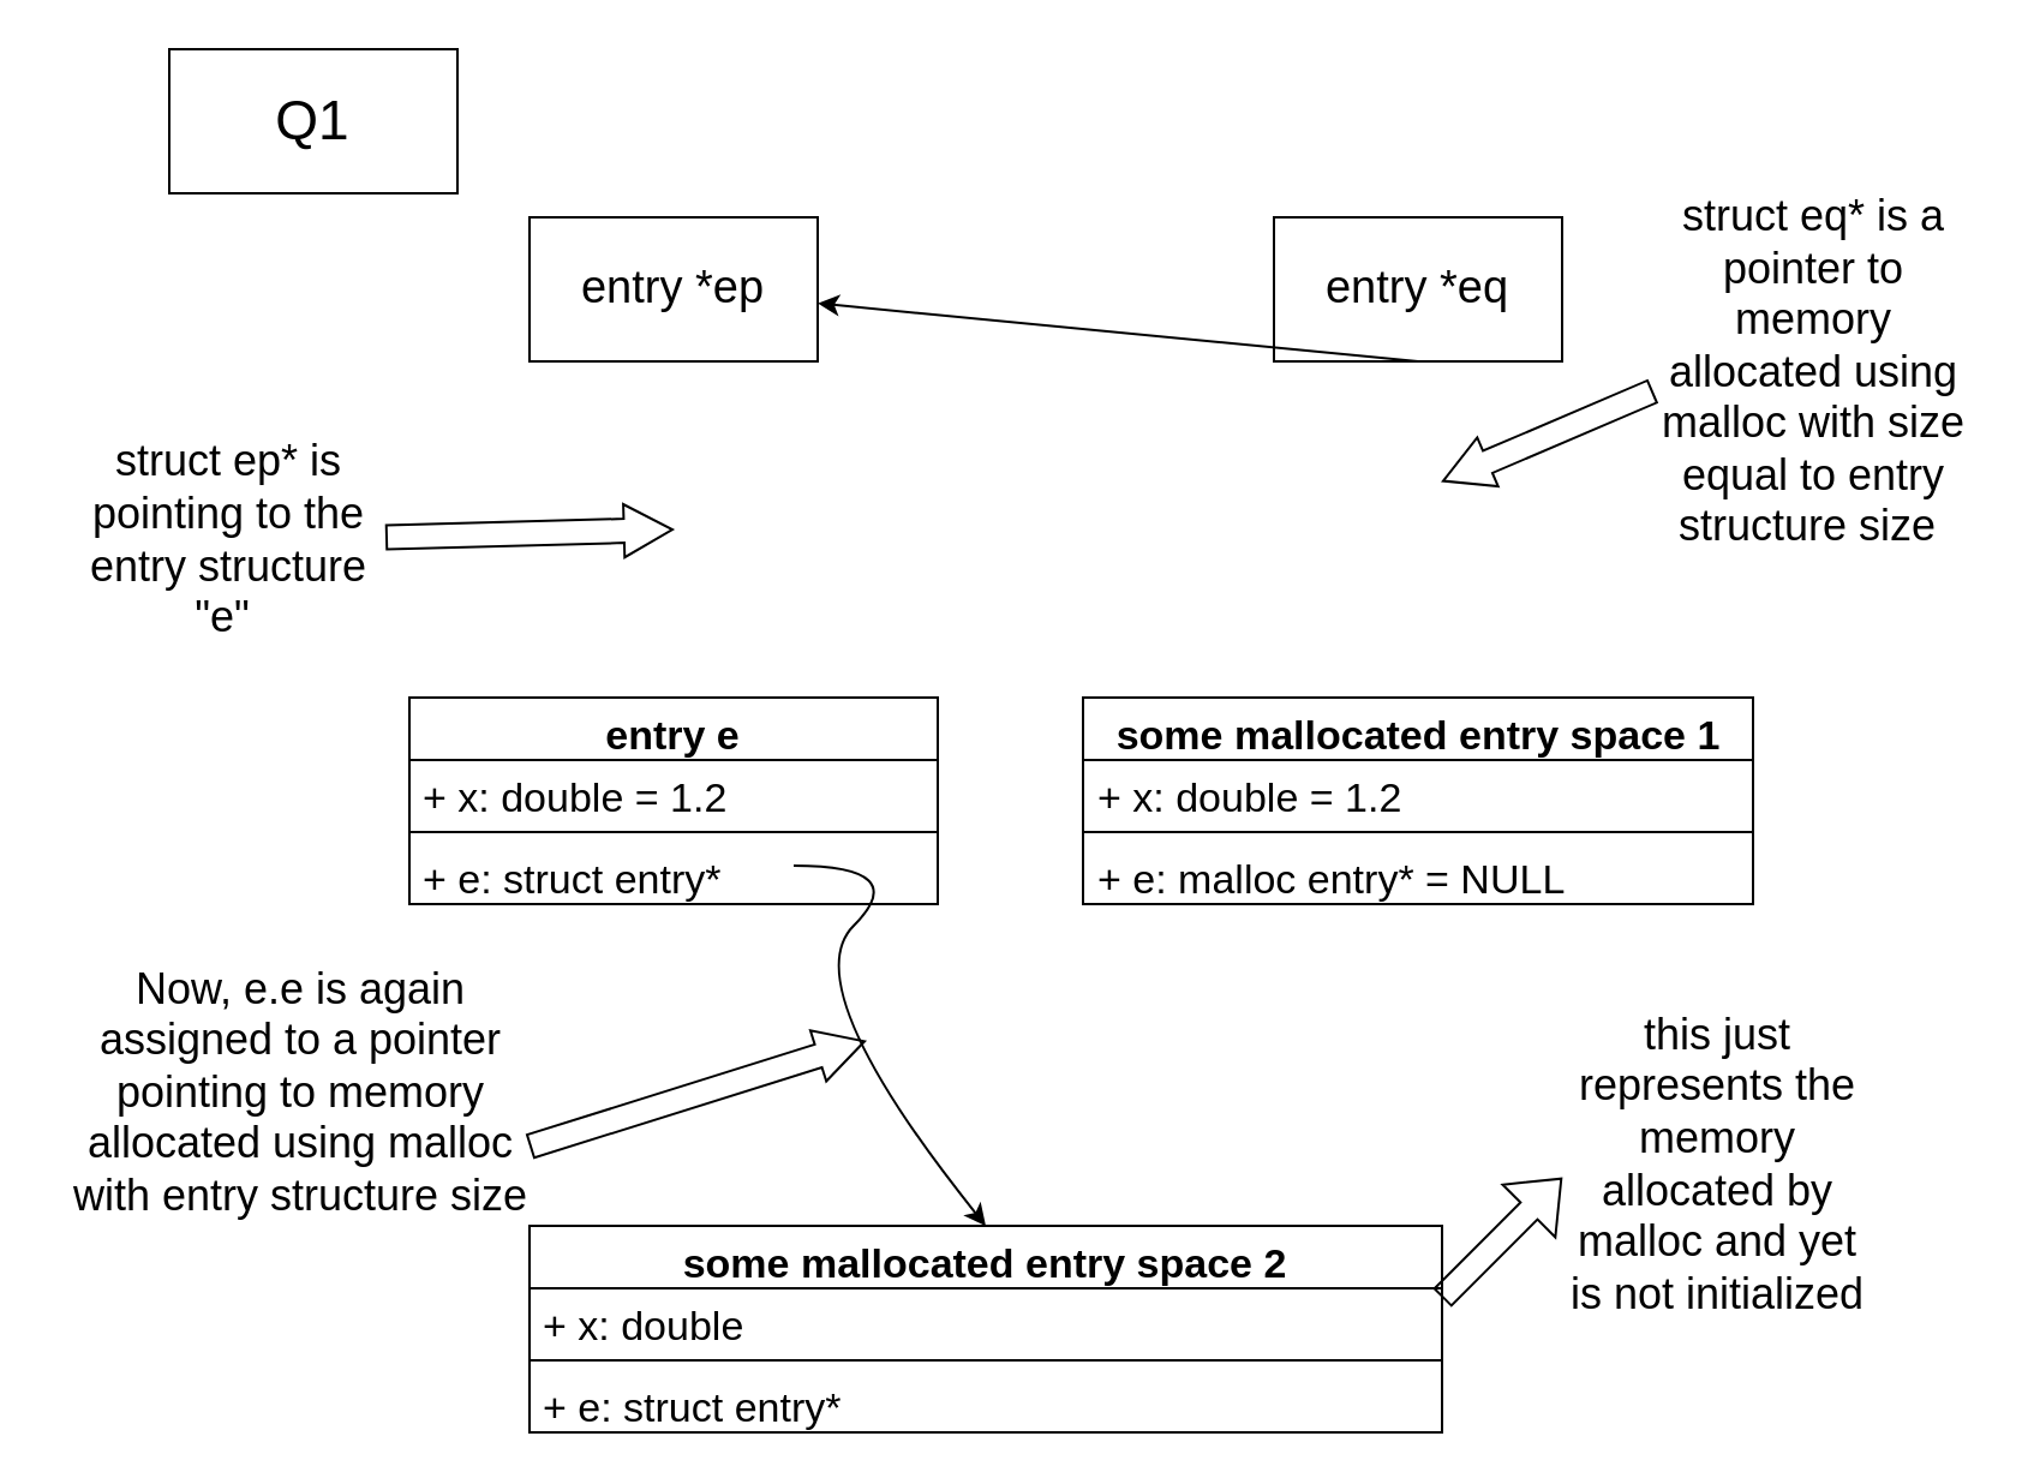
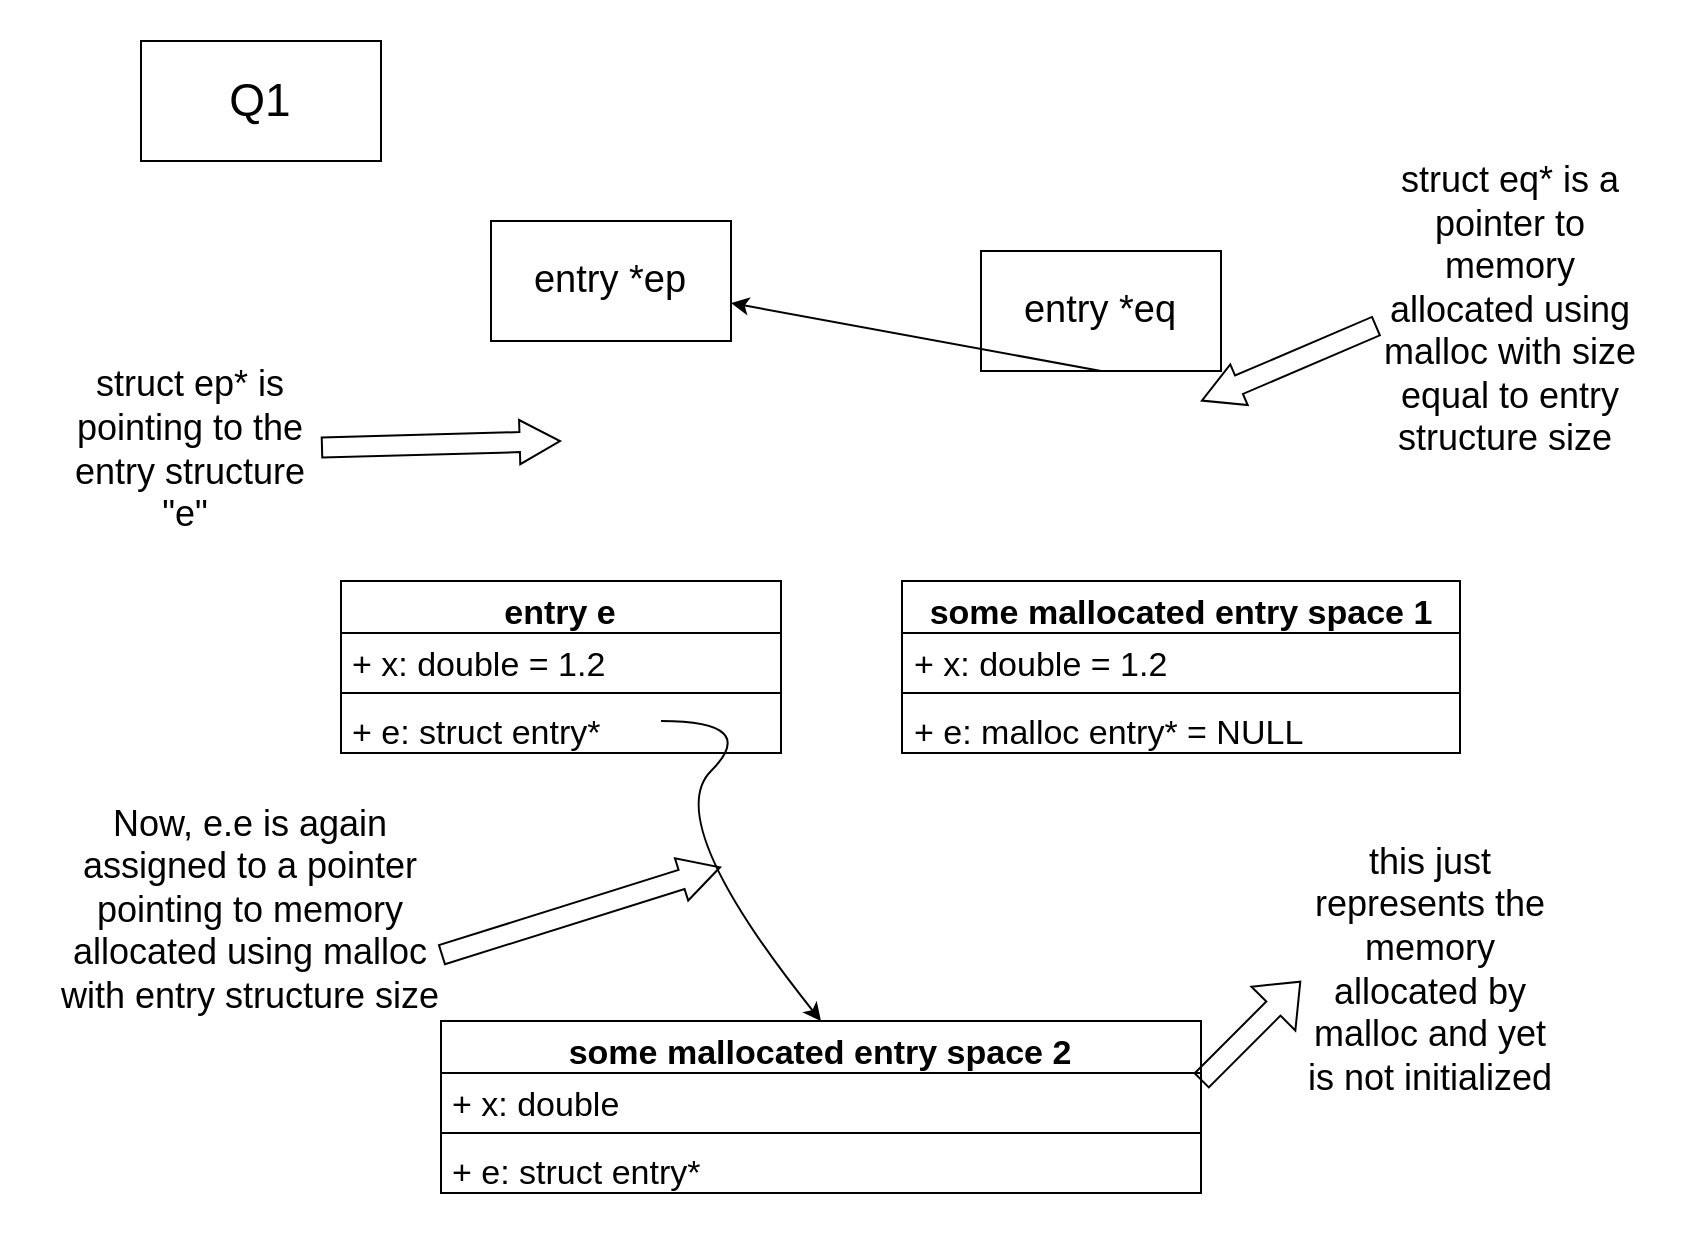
  <mxCell id="0" />
  <mxCell id="1" parent="0" />
  <mxCell id="2" value="some mallocated entry space 2&lt;br&gt;" style="swimlane;fontStyle=1;align=center;verticalAlign=top;childLayout=stackLayout;horizontal=1;startSize=26;horizontalStack=0;resizeParent=1;resizeParentMax=0;resizeLast=0;collapsible=1;marginBottom=0;whiteSpace=wrap;html=1;fontSize=17;" parent="1" vertex="1"><mxGeometry x="220" y="510" width="380" height="86" as="geometry" /></mxCell>
  <mxCell id="3" value="+ x: double&amp;nbsp;" style="text;strokeColor=none;fillColor=none;align=left;verticalAlign=top;spacingLeft=4;spacingRight=4;overflow=hidden;rotatable=0;points=[[0,0.5],[1,0.5]];portConstraint=eastwest;whiteSpace=wrap;html=1;fontSize=17;" parent="2" vertex="1"><mxGeometry y="26" width="380" height="26" as="geometry" /></mxCell>
  <mxCell id="4" value="" style="line;strokeWidth=1;fillColor=none;align=left;verticalAlign=middle;spacingTop=-1;spacingLeft=3;spacingRight=3;rotatable=0;labelPosition=right;points=[];portConstraint=eastwest;strokeColor=inherit;fontSize=17;" parent="2" vertex="1"><mxGeometry y="52" width="380" height="8" as="geometry" /></mxCell>
  <mxCell id="5" value="+ e: struct entry*&amp;nbsp;" style="text;strokeColor=none;fillColor=none;align=left;verticalAlign=top;spacingLeft=4;spacingRight=4;overflow=hidden;rotatable=0;points=[[0,0.5],[1,0.5]];portConstraint=eastwest;whiteSpace=wrap;html=1;fontSize=17;" parent="2" vertex="1"><mxGeometry y="60" width="380" height="26" as="geometry" /></mxCell>
  <mxCell id="6" value="struct ep* is pointing to the entry structure &quot;e&quot;&amp;nbsp;" style="text;html=1;strokeColor=none;fillColor=none;align=center;verticalAlign=middle;whiteSpace=wrap;rounded=0;fontSize=18;" parent="1" vertex="1"><mxGeometry x="30" y="170" width="130" height="110" as="geometry" /></mxCell>
  <mxCell id="7" value="" style="shape=flexArrow;endArrow=classic;html=1;rounded=0;endWidth=11.111;endSize=6.389;movable=1;resizable=1;rotatable=1;deletable=1;editable=1;locked=0;connectable=1;" parent="1" source="6" edge="1"><mxGeometry width="50" height="50" relative="1" as="geometry"><mxPoint x="150" y="230" as="sourcePoint" /><mxPoint x="280" y="220" as="targetPoint" /></mxGeometry></mxCell>
  <mxCell id="8" value="struct eq* is a pointer to memory allocated using malloc with size equal to entry structure size&amp;nbsp;" style="text;html=1;strokeColor=none;fillColor=none;align=center;verticalAlign=middle;whiteSpace=wrap;rounded=0;fontSize=18;" parent="1" vertex="1"><mxGeometry x="690" y="100" width="130" height="110" as="geometry" /></mxCell>
  <mxCell id="9" value="" style="shape=flexArrow;endArrow=classic;html=1;rounded=0;endWidth=11.111;endSize=6.389;movable=1;resizable=1;rotatable=1;deletable=1;editable=1;locked=0;connectable=1;exitX=-0.016;exitY=0.567;exitDx=0;exitDy=0;exitPerimeter=0;" parent="1" source="8" edge="1"><mxGeometry width="50" height="50" relative="1" as="geometry"><mxPoint x="720" y="203" as="sourcePoint" /><mxPoint x="600" y="200" as="targetPoint" /></mxGeometry></mxCell>
  <mxCell id="10" value="Now, e.e is again assigned to a pointer pointing to memory allocated using malloc with entry structure size" style="text;html=1;strokeColor=none;fillColor=none;align=center;verticalAlign=middle;whiteSpace=wrap;rounded=0;fontSize=18;" parent="1" vertex="1"><mxGeometry x="20" y="400" width="210" height="110" as="geometry" /></mxCell>
  <mxCell id="11" value="" style="shape=flexArrow;endArrow=classic;html=1;rounded=0;endWidth=11.111;endSize=6.389;movable=1;resizable=1;rotatable=1;deletable=1;editable=1;locked=0;connectable=1;exitX=-0.016;exitY=0.567;exitDx=0;exitDy=0;exitPerimeter=0;" parent="1" edge="1"><mxGeometry width="50" height="50" relative="1" as="geometry"><mxPoint x="220" y="477" as="sourcePoint" /><mxPoint x="360" y="433" as="targetPoint" /></mxGeometry></mxCell>
  <mxCell id="12" value="" style="shape=flexArrow;endArrow=classic;html=1;rounded=0;" parent="1" edge="1"><mxGeometry width="50" height="50" relative="1" as="geometry"><mxPoint x="600" y="540" as="sourcePoint" /><mxPoint x="650" y="490" as="targetPoint" /></mxGeometry></mxCell>
  <mxCell id="13" value="this just represents the memory allocated by malloc and yet is not initialized" style="text;html=1;strokeColor=none;fillColor=none;align=center;verticalAlign=middle;whiteSpace=wrap;rounded=0;fontSize=18;" parent="1" vertex="1"><mxGeometry x="650" y="450" width="130" height="70" as="geometry" /></mxCell>
  <mxCell id="14" value="" style="group" parent="1" connectable="0" vertex="1"><mxGeometry x="170" y="90" width="220" height="286" as="geometry" /></mxCell>
  <mxCell id="15" value="entry e&lt;br&gt;" style="swimlane;fontStyle=1;align=center;verticalAlign=top;childLayout=stackLayout;horizontal=1;startSize=26;horizontalStack=0;resizeParent=1;resizeParentMax=0;resizeLast=0;collapsible=1;marginBottom=0;whiteSpace=wrap;html=1;fontSize=17;" parent="14" vertex="1"><mxGeometry y="200" width="220" height="86" as="geometry" /></mxCell>
  <mxCell id="16" value="+ x: double = 1.2" style="text;strokeColor=none;fillColor=none;align=left;verticalAlign=top;spacingLeft=4;spacingRight=4;overflow=hidden;rotatable=0;points=[[0,0.5],[1,0.5]];portConstraint=eastwest;whiteSpace=wrap;html=1;fontSize=17;" parent="15" vertex="1"><mxGeometry y="26" width="220" height="26" as="geometry" /></mxCell>
  <mxCell id="17" value="" style="line;strokeWidth=1;fillColor=none;align=left;verticalAlign=middle;spacingTop=-1;spacingLeft=3;spacingRight=3;rotatable=0;labelPosition=right;points=[];portConstraint=eastwest;strokeColor=inherit;fontSize=17;" parent="15" vertex="1"><mxGeometry y="52" width="220" height="8" as="geometry" /></mxCell>
  <mxCell id="18" value="+ e: struct entry*&amp;nbsp;&lt;br&gt;" style="text;strokeColor=none;fillColor=none;align=left;verticalAlign=top;spacingLeft=4;spacingRight=4;overflow=hidden;rotatable=0;points=[[0,0.5],[1,0.5]];portConstraint=eastwest;whiteSpace=wrap;html=1;fontSize=17;" parent="15" vertex="1"><mxGeometry y="60" width="220" height="26" as="geometry" /></mxCell>
  <mxCell id="19" value="" style="curved=1;endArrow=classic;html=1;rounded=0;entryX=0.5;entryY=0;entryDx=0;entryDy=0;" parent="15" target="2" edge="1"><mxGeometry width="50" height="50" relative="1" as="geometry"><mxPoint x="160" y="70" as="sourcePoint" /><mxPoint x="210" y="120" as="targetPoint" /><Array as="points"><mxPoint x="210" y="70" /><mxPoint x="160" y="120" /></Array></mxGeometry></mxCell>
- <mxCell id="20" value="entry *ep" style="rounded=0;whiteSpace=wrap;html=1;fontSize=19;" parent="14" vertex="1"><mxGeometry x="50" width="120" height="60" as="geometry" /></mxCell>
+ <mxCell id="20" value="entry *ep" style="rounded=0;whiteSpace=wrap;html=1;fontSize=19;" parent="14" vertex="1"><mxGeometry x="75" y="20" width="120" height="60" as="geometry" /></mxCell>
  <mxCell id="21" value="" style="group" parent="1" connectable="0" vertex="1"><mxGeometry x="450.5" y="90" width="279" height="286" as="geometry" /></mxCell>
- <mxCell id="22" value="entry *eq" style="rounded=0;whiteSpace=wrap;html=1;fontSize=19;" parent="21" vertex="1"><mxGeometry x="79.5" width="120" height="60" as="geometry" /></mxCell>
+ <mxCell id="22" value="entry *eq" style="rounded=0;whiteSpace=wrap;html=1;fontSize=19;" parent="21" vertex="1"><mxGeometry x="39.5" y="35" width="120" height="60" as="geometry" /></mxCell>
  <mxCell id="23" value="some mallocated entry space 1" style="swimlane;fontStyle=1;align=center;verticalAlign=top;childLayout=stackLayout;horizontal=1;startSize=26;horizontalStack=0;resizeParent=1;resizeParentMax=0;resizeLast=0;collapsible=1;marginBottom=0;whiteSpace=wrap;html=1;fontSize=17;" parent="21" vertex="1"><mxGeometry y="200" width="279" height="86" as="geometry"><mxRectangle x="500" y="320" width="180" height="30" as="alternateBounds" /></mxGeometry></mxCell>
  <mxCell id="24" value="+ x: double = 1.2" style="text;strokeColor=none;fillColor=none;align=left;verticalAlign=top;spacingLeft=4;spacingRight=4;overflow=hidden;rotatable=0;points=[[0,0.5],[1,0.5]];portConstraint=eastwest;whiteSpace=wrap;html=1;fontSize=17;" parent="23" vertex="1"><mxGeometry y="26" width="279" height="26" as="geometry" /></mxCell>
  <mxCell id="25" value="" style="line;strokeWidth=1;fillColor=none;align=left;verticalAlign=middle;spacingTop=-1;spacingLeft=3;spacingRight=3;rotatable=0;labelPosition=right;points=[];portConstraint=eastwest;strokeColor=inherit;fontSize=17;" parent="23" vertex="1"><mxGeometry y="52" width="279" height="8" as="geometry" /></mxCell>
  <mxCell id="26" value="+ e: malloc entry* = NULL&lt;br&gt;" style="text;strokeColor=none;fillColor=none;align=left;verticalAlign=top;spacingLeft=4;spacingRight=4;overflow=hidden;rotatable=0;points=[[0,0.5],[1,0.5]];portConstraint=eastwest;whiteSpace=wrap;html=1;fontSize=17;" parent="23" vertex="1"><mxGeometry y="60" width="279" height="26" as="geometry" /></mxCell>
  <mxCell id="27" value="" style="endArrow=classic;html=1;rounded=0;exitX=0.5;exitY=1;exitDx=0;exitDy=0;" parent="21" source="22" target="20" edge="1"><mxGeometry width="50" height="50" relative="1" as="geometry"><mxPoint x="79.5" y="60" as="sourcePoint" /><mxPoint x="79.5" y="200" as="targetPoint" /></mxGeometry></mxCell>
  <mxCell id="28" value="&lt;font style=&quot;font-size: 23px;&quot;&gt;Q1&lt;/font&gt;" style="rounded=0;whiteSpace=wrap;html=1;" vertex="1" parent="1"><mxGeometry x="70" y="20" width="120" height="60" as="geometry" /></mxCell>
